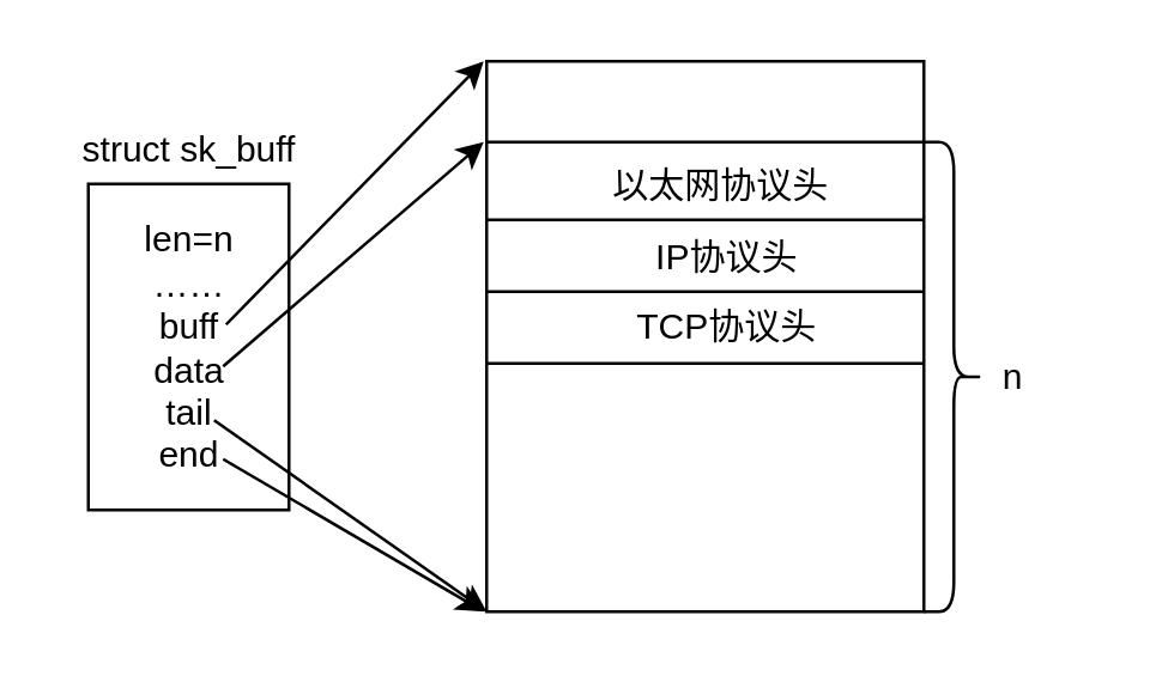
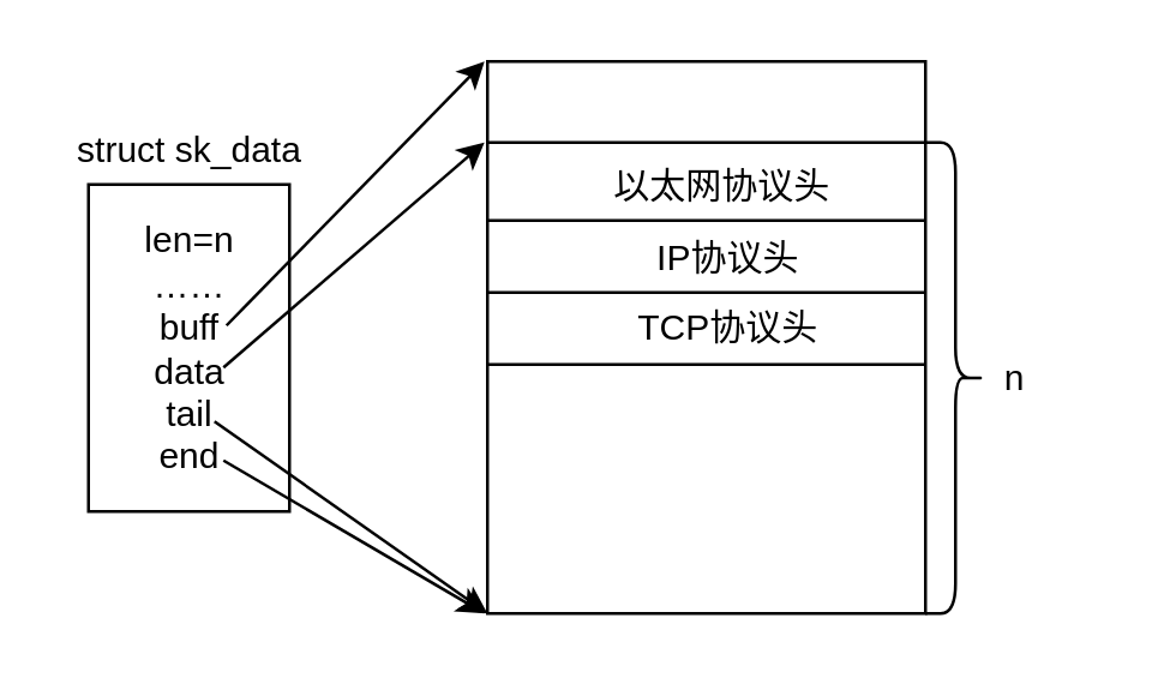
  <mxCell id="0" />
  <mxCell id="1" parent="0" />
  <mxCell id="2" value="" style="whiteSpace=wrap;html=1;" vertex="1" parent="1"><mxGeometry x="162" y="20" width="146" height="184" as="geometry" /></mxCell>
  <mxCell id="3" value="" style="whiteSpace=wrap;html=1;" vertex="1" parent="1"><mxGeometry x="29" y="61" width="67" height="109" as="geometry" /></mxCell>
  <mxCell id="4" value="len=n&lt;div&gt;……&lt;/div&gt;&lt;div&gt;buff&lt;/div&gt;&lt;div&gt;data&lt;/div&gt;&lt;div&gt;tail&lt;/div&gt;&lt;div&gt;end&lt;/div&gt;" style="text;html=1;align=center;verticalAlign=middle;whiteSpace=wrap;rounded=0;" vertex="1" parent="1"><mxGeometry x="32.5" y="100.5" width="60" height="30" as="geometry" /></mxCell>
  <mxCell id="5" value="" style="endArrow=classic;html=1;rounded=0;" edge="1" parent="1"><mxGeometry width="50" height="50" relative="1" as="geometry"><mxPoint x="75" y="108" as="sourcePoint" /><mxPoint x="161" y="20" as="targetPoint" /></mxGeometry></mxCell>
  <mxCell id="6" value="" style="endArrow=classic;html=1;rounded=0;" edge="1" parent="1"><mxGeometry width="50" height="50" relative="1" as="geometry"><mxPoint x="74" y="122" as="sourcePoint" /><mxPoint x="161" y="47" as="targetPoint" /></mxGeometry></mxCell>
  <mxCell id="7" value="" style="endArrow=classic;html=1;rounded=0;" edge="1" parent="1"><mxGeometry width="50" height="50" relative="1" as="geometry"><mxPoint x="74" y="153" as="sourcePoint" /><mxPoint x="161" y="204" as="targetPoint" /></mxGeometry></mxCell>
  <mxCell id="8" value="" style="shape=curlyBracket;whiteSpace=wrap;html=1;rounded=1;flipH=1;labelPosition=right;verticalLabelPosition=middle;align=left;verticalAlign=middle;" vertex="1" parent="1"><mxGeometry x="308" y="47" width="20" height="157" as="geometry" /></mxCell>
  <mxCell id="9" value="n" style="text;html=1;align=center;verticalAlign=middle;whiteSpace=wrap;rounded=0;" vertex="1" parent="1"><mxGeometry x="308" y="110.5" width="60" height="30" as="geometry" /></mxCell>
- <mxCell id="10" value="struct sk_buff" style="text;html=1;align=center;verticalAlign=middle;whiteSpace=wrap;rounded=0;" vertex="1" parent="1"><mxGeometry x="20.5" y="35" width="84" height="30" as="geometry" /></mxCell>
+ <mxCell id="10" value="struct sk_data" style="text;html=1;align=center;verticalAlign=middle;whiteSpace=wrap;rounded=0;" vertex="1" parent="1"><mxGeometry x="20.5" y="35" width="84" height="30" as="geometry" /></mxCell>
  <mxCell id="11" value="" style="endArrow=none;html=1;rounded=0;entryX=1;entryY=0.75;entryDx=0;entryDy=0;arcSize=0;exitX=0;exitY=0.75;exitDx=0;exitDy=0;" edge="1" parent="1"><mxGeometry width="50" height="50" relative="1" as="geometry"><mxPoint x="162" y="121" as="sourcePoint" /><mxPoint x="308" y="121" as="targetPoint" /></mxGeometry></mxCell>
  <mxCell id="12" value="" style="endArrow=none;html=1;rounded=0;entryX=1;entryY=0.75;entryDx=0;entryDy=0;arcSize=0;exitX=0;exitY=0.75;exitDx=0;exitDy=0;" edge="1" parent="1"><mxGeometry width="50" height="50" relative="1" as="geometry"><mxPoint x="162" y="73" as="sourcePoint" /><mxPoint x="308" y="73" as="targetPoint" /></mxGeometry></mxCell>
  <mxCell id="13" value="" style="endArrow=classic;html=1;rounded=0;entryX=0;entryY=1;entryDx=0;entryDy=0;" edge="1" parent="1" target="2"><mxGeometry width="50" height="50" relative="1" as="geometry"><mxPoint x="71" y="140" as="sourcePoint" /><mxPoint x="160" y="201" as="targetPoint" /></mxGeometry></mxCell>
  <mxCell id="14" value="" style="endArrow=none;html=1;rounded=0;entryX=1;entryY=0.75;entryDx=0;entryDy=0;arcSize=0;exitX=0;exitY=0.75;exitDx=0;exitDy=0;" edge="1" parent="1"><mxGeometry width="50" height="50" relative="1" as="geometry"><mxPoint x="162" y="47" as="sourcePoint" /><mxPoint x="308" y="47" as="targetPoint" /></mxGeometry></mxCell>
  <mxCell id="15" value="" style="endArrow=none;html=1;rounded=0;entryX=1;entryY=0.75;entryDx=0;entryDy=0;arcSize=0;exitX=0;exitY=0.75;exitDx=0;exitDy=0;" edge="1" parent="1"><mxGeometry width="50" height="50" relative="1" as="geometry"><mxPoint x="162" y="97" as="sourcePoint" /><mxPoint x="308" y="97" as="targetPoint" /></mxGeometry></mxCell>
  <mxCell id="16" value="以太网协议头" style="text;html=1;align=center;verticalAlign=middle;whiteSpace=wrap;rounded=0;" vertex="1" parent="1"><mxGeometry x="202" y="46.5" width="77" height="30" as="geometry" /></mxCell>
  <mxCell id="17" value="IP协议头" style="text;html=1;align=center;verticalAlign=middle;whiteSpace=wrap;rounded=0;" vertex="1" parent="1"><mxGeometry x="204" y="70.5" width="77" height="30" as="geometry" /></mxCell>
  <mxCell id="18" value="TCP协议头" style="text;html=1;align=center;verticalAlign=middle;whiteSpace=wrap;rounded=0;" vertex="1" parent="1"><mxGeometry x="204" y="94" width="77" height="30" as="geometry" /></mxCell>
